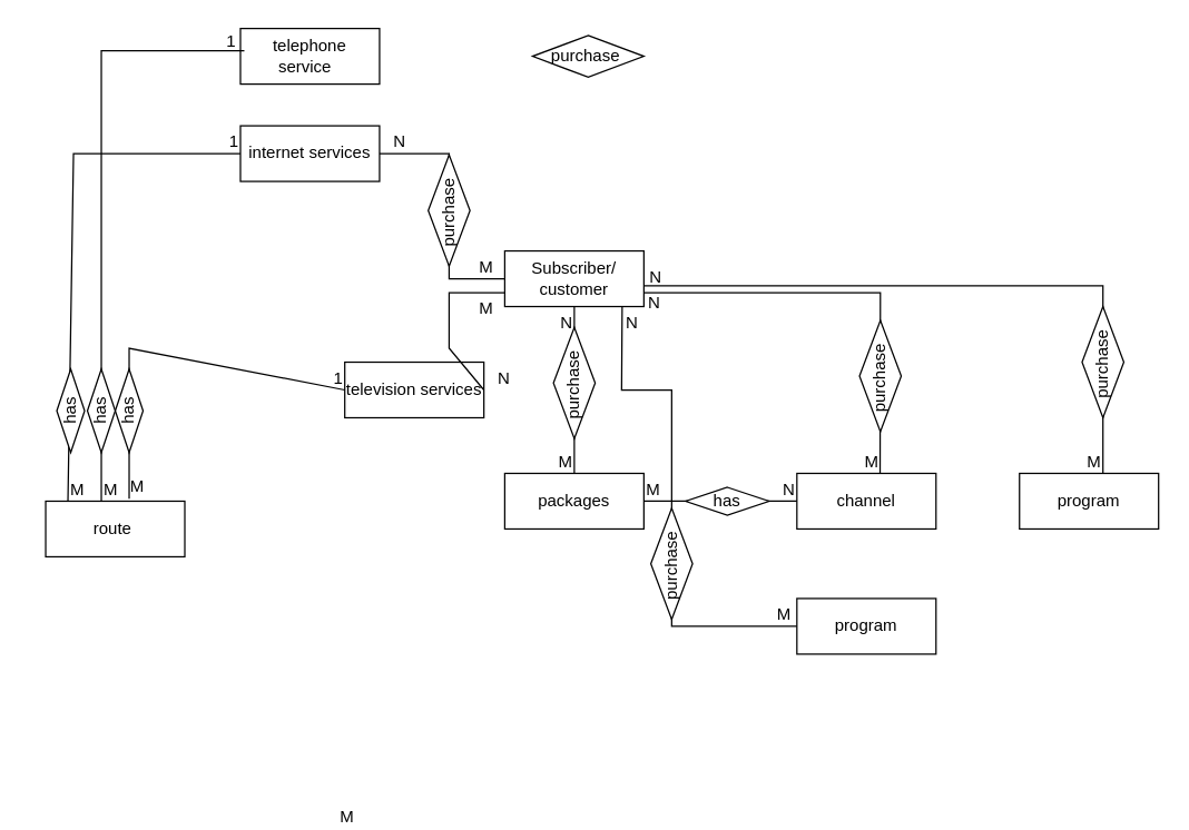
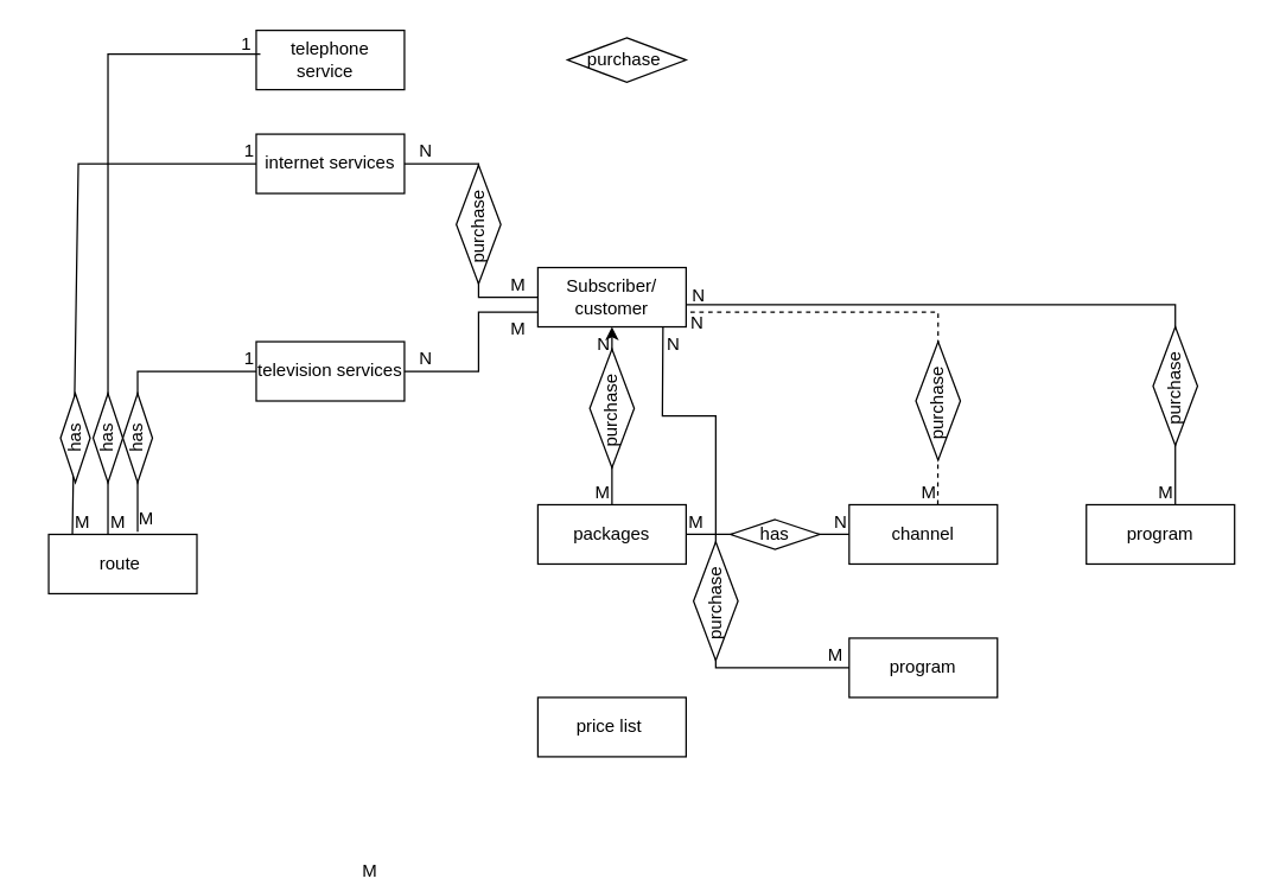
  <mxCell id="0" />
  <mxCell id="1" parent="0" />
  <mxCell id="2" value="Subscriber/&lt;br&gt;customer" style="whiteSpace=wrap;html=1;align=center;" vertex="1" parent="1"><mxGeometry x="362" y="180" width="100" height="40" as="geometry" /></mxCell>
  <mxCell id="3" value="telephone service&amp;nbsp;&lt;span style=&quot;white-space: pre;&quot;&gt; &lt;/span&gt;" style="whiteSpace=wrap;html=1;align=center;" vertex="1" parent="1"><mxGeometry x="172" y="20" width="100" height="40" as="geometry" /></mxCell>
  <mxCell id="4" value="channel" style="whiteSpace=wrap;html=1;align=center;" vertex="1" parent="1"><mxGeometry x="572" y="340" width="100" height="40" as="geometry" /></mxCell>
  <mxCell id="5" value="internet services" style="whiteSpace=wrap;html=1;align=center;" vertex="1" parent="1"><mxGeometry x="172" y="90" width="100" height="40" as="geometry" /></mxCell>
  <mxCell id="6" value="&lt;p class=&quot;MsoNormal&quot;&gt;packages&lt;/p&gt;" style="whiteSpace=wrap;html=1;align=center;" vertex="1" parent="1"><mxGeometry x="362" y="340" width="100" height="40" as="geometry" /></mxCell>
  <mxCell id="7" value="program" style="whiteSpace=wrap;html=1;align=center;" vertex="1" parent="1"><mxGeometry x="572" y="430" width="100" height="40" as="geometry" /></mxCell>
  <mxCell id="8" value="" style="endArrow=none;html=1;rounded=0;exitX=1;exitY=0.5;exitDx=0;exitDy=0;entryX=1;entryY=0.5;entryDx=0;entryDy=0;" edge="1" parent="1" target="5"><mxGeometry relative="1" as="geometry"><mxPoint x="362" y="200" as="sourcePoint" /><mxPoint x="462" y="110" as="targetPoint" /><Array as="points"><mxPoint x="322" y="200" /><mxPoint x="322" y="110" /></Array></mxGeometry></mxCell>
  <mxCell id="9" value="M" style="resizable=0;html=1;whiteSpace=wrap;align=left;verticalAlign=bottom;" connectable="0" vertex="1" parent="8"><mxGeometry x="-1" relative="1" as="geometry"><mxPoint x="-20" as="offset" /></mxGeometry></mxCell>
  <mxCell id="10" value="N" style="resizable=0;html=1;whiteSpace=wrap;align=right;verticalAlign=bottom;" connectable="0" vertex="1" parent="8"><mxGeometry x="1" relative="1" as="geometry"><mxPoint x="20" as="offset" /></mxGeometry></mxCell>
- <mxCell id="11" value="television&amp;nbsp;services" style="whiteSpace=wrap;html=1;align=center;" vertex="1" parent="1"><mxGeometry x="247" y="260" width="100" height="40" as="geometry" /></mxCell>
+ <mxCell id="11" value="television&amp;nbsp;services" style="whiteSpace=wrap;html=1;align=center;" vertex="1" parent="1"><mxGeometry x="172" y="230" width="100" height="40" as="geometry" /></mxCell>
  <mxCell id="12" value="" style="endArrow=none;html=1;rounded=0;entryX=1;entryY=0.5;entryDx=0;entryDy=0;exitX=0;exitY=0.75;exitDx=0;exitDy=0;" edge="1" parent="1" source="2" target="11"><mxGeometry relative="1" as="geometry"><mxPoint x="352" y="210" as="sourcePoint" /><mxPoint x="282" y="120" as="targetPoint" /><Array as="points"><mxPoint x="322" y="210" /><mxPoint x="322" y="250" /></Array></mxGeometry></mxCell>
  <mxCell id="13" value="M" style="resizable=0;html=1;whiteSpace=wrap;align=left;verticalAlign=bottom;" connectable="0" vertex="1" parent="12"><mxGeometry x="-1" relative="1" as="geometry"><mxPoint x="-20" y="20" as="offset" /></mxGeometry></mxCell>
  <mxCell id="14" value="N" style="resizable=0;html=1;whiteSpace=wrap;align=right;verticalAlign=bottom;" connectable="0" vertex="1" parent="12"><mxGeometry x="1" relative="1" as="geometry"><mxPoint x="20" as="offset" /></mxGeometry></mxCell>
  <mxCell id="15" value="" style="endArrow=none;html=1;rounded=0;exitX=1;exitY=0.5;exitDx=0;exitDy=0;entryX=0;entryY=0.5;entryDx=0;entryDy=0;" edge="1" parent="1" source="6" target="4"><mxGeometry relative="1" as="geometry"><mxPoint x="442" y="260" as="sourcePoint" /><mxPoint x="602" y="260" as="targetPoint" /></mxGeometry></mxCell>
  <mxCell id="16" value="M" style="resizable=0;html=1;whiteSpace=wrap;align=left;verticalAlign=bottom;" connectable="0" vertex="1" parent="15"><mxGeometry x="-1" relative="1" as="geometry" /></mxCell>
  <mxCell id="17" value="N" style="resizable=0;html=1;whiteSpace=wrap;align=right;verticalAlign=bottom;" connectable="0" vertex="1" parent="15"><mxGeometry x="1" relative="1" as="geometry" /></mxCell>
  <mxCell id="18" value="has" style="shape=rhombus;perimeter=rhombusPerimeter;whiteSpace=wrap;html=1;align=center;" vertex="1" parent="1"><mxGeometry x="492" y="350" width="60" height="20" as="geometry" /></mxCell>
- <mxCell id="19" value="" style="endArrow=none;html=1;rounded=0;exitX=0.5;exitY=0;exitDx=0;exitDy=0;entryX=0.5;entryY=1;entryDx=0;entryDy=0;" edge="1" parent="1" source="6" target="2"><mxGeometry relative="1" as="geometry"><mxPoint x="342" y="260" as="sourcePoint" /><mxPoint x="502" y="260" as="targetPoint" /></mxGeometry></mxCell>
+ <mxCell id="19" value="" style="endArrow=classic;html=1;rounded=0;exitX=0.5;exitY=0;exitDx=0;exitDy=0;entryX=0.5;entryY=1;entryDx=0;entryDy=0;" edge="1" parent="1" source="6" target="2"><mxGeometry relative="1" as="geometry"><mxPoint x="342" y="260" as="sourcePoint" /><mxPoint x="502" y="260" as="targetPoint" /></mxGeometry></mxCell>
  <mxCell id="20" value="M" style="resizable=0;html=1;whiteSpace=wrap;align=left;verticalAlign=bottom;" connectable="0" vertex="1" parent="19"><mxGeometry x="-1" relative="1" as="geometry"><mxPoint x="-13" as="offset" /></mxGeometry></mxCell>
  <mxCell id="21" value="N" style="resizable=0;html=1;whiteSpace=wrap;align=right;verticalAlign=bottom;" connectable="0" vertex="1" parent="19"><mxGeometry x="1" relative="1" as="geometry"><mxPoint y="20" as="offset" /></mxGeometry></mxCell>
  <mxCell id="22" value="purchase&amp;nbsp;" style="shape=rhombus;perimeter=rhombusPerimeter;whiteSpace=wrap;html=1;align=center;rotation=-90;" vertex="1" parent="1"><mxGeometry x="372" y="260" width="80" height="30" as="geometry" /></mxCell>
- <mxCell id="23" value="" style="endArrow=none;html=1;rounded=0;exitX=0.598;exitY=-0.003;exitDx=0;exitDy=0;entryX=1;entryY=0.75;entryDx=0;entryDy=0;exitPerimeter=0;" edge="1" parent="1" source="4" target="2"><mxGeometry relative="1" as="geometry"><mxPoint x="632" y="335" as="sourcePoint" /><mxPoint x="632" y="215" as="targetPoint" /><Array as="points"><mxPoint x="632" y="210" /></Array></mxGeometry></mxCell>
+ <mxCell id="23" value="" style="endArrow=none;html=1;rounded=0;exitX=0.598;exitY=-0.003;exitDx=0;exitDy=0;entryX=1;entryY=0.75;entryDx=0;entryDy=0;exitPerimeter=0;dashed=1;" edge="1" parent="1" source="4" target="2"><mxGeometry relative="1" as="geometry"><mxPoint x="632" y="335" as="sourcePoint" /><mxPoint x="632" y="215" as="targetPoint" /><Array as="points"><mxPoint x="632" y="210" /></Array></mxGeometry></mxCell>
  <mxCell id="24" value="M" style="resizable=0;html=1;whiteSpace=wrap;align=left;verticalAlign=bottom;" connectable="0" vertex="1" parent="23"><mxGeometry x="-1" relative="1" as="geometry"><mxPoint x="-13" as="offset" /></mxGeometry></mxCell>
  <mxCell id="25" value="N" style="resizable=0;html=1;whiteSpace=wrap;align=right;verticalAlign=bottom;" connectable="0" vertex="1" parent="23"><mxGeometry x="1" relative="1" as="geometry"><mxPoint x="-3" y="30" as="offset" /></mxGeometry></mxCell>
  <mxCell id="26" value="M" style="resizable=0;html=1;whiteSpace=wrap;align=right;verticalAlign=bottom;" connectable="0" vertex="1" parent="23"><mxGeometry x="1" relative="1" as="geometry"><mxPoint x="107" y="240" as="offset" /></mxGeometry></mxCell>
  <mxCell id="27" value="purchase&amp;nbsp;" style="shape=rhombus;perimeter=rhombusPerimeter;whiteSpace=wrap;html=1;align=center;rotation=-90;" vertex="1" parent="1"><mxGeometry x="592" y="255" width="80" height="30" as="geometry" /></mxCell>
  <mxCell id="28" value="program" style="whiteSpace=wrap;html=1;align=center;" vertex="1" parent="1"><mxGeometry x="732" y="340" width="100" height="40" as="geometry" /></mxCell>
  <mxCell id="29" value="" style="endArrow=none;html=1;rounded=0;entryX=1;entryY=0.75;entryDx=0;entryDy=0;" edge="1" parent="1"><mxGeometry relative="1" as="geometry"><mxPoint x="792" y="340" as="sourcePoint" /><mxPoint x="462" y="205" as="targetPoint" /><Array as="points"><mxPoint x="792" y="205" /></Array></mxGeometry></mxCell>
  <mxCell id="30" value="M" style="resizable=0;html=1;whiteSpace=wrap;align=left;verticalAlign=bottom;" connectable="0" vertex="1" parent="29"><mxGeometry x="-1" relative="1" as="geometry"><mxPoint x="-13" as="offset" /></mxGeometry></mxCell>
  <mxCell id="31" value="N" style="resizable=0;html=1;whiteSpace=wrap;align=right;verticalAlign=bottom;" connectable="0" vertex="1" parent="29"><mxGeometry x="1" relative="1" as="geometry"><mxPoint x="14" y="2" as="offset" /></mxGeometry></mxCell>
  <mxCell id="32" value="purchase&amp;nbsp;" style="shape=rhombus;perimeter=rhombusPerimeter;whiteSpace=wrap;html=1;align=center;rotation=-90;" vertex="1" parent="1"><mxGeometry x="752" y="245" width="80" height="30" as="geometry" /></mxCell>
  <mxCell id="33" value="" style="endArrow=none;html=1;rounded=0;exitX=0;exitY=0.5;exitDx=0;exitDy=0;entryX=0.844;entryY=0.994;entryDx=0;entryDy=0;entryPerimeter=0;" edge="1" parent="1" source="7" target="2"><mxGeometry relative="1" as="geometry"><mxPoint x="803" y="352" as="sourcePoint" /><mxPoint x="442" y="280" as="targetPoint" /><Array as="points"><mxPoint x="482" y="450" /><mxPoint x="482" y="280" /><mxPoint x="446" y="280" /></Array></mxGeometry></mxCell>
  <mxCell id="34" value="M" style="resizable=0;html=1;whiteSpace=wrap;align=left;verticalAlign=bottom;" connectable="0" vertex="1" parent="33"><mxGeometry x="-1" relative="1" as="geometry"><mxPoint x="-330" y="145" as="offset" /></mxGeometry></mxCell>
  <mxCell id="35" value="N" style="resizable=0;html=1;whiteSpace=wrap;align=right;verticalAlign=bottom;" connectable="0" vertex="1" parent="33"><mxGeometry x="1" relative="1" as="geometry"><mxPoint x="29" y="6" as="offset" /></mxGeometry></mxCell>
  <mxCell id="36" value="purchase&amp;nbsp;" style="shape=rhombus;perimeter=rhombusPerimeter;whiteSpace=wrap;html=1;align=center;rotation=-90;" vertex="1" parent="1"><mxGeometry x="442" y="390" width="80" height="30" as="geometry" /></mxCell>
  <mxCell id="37" value="route&amp;nbsp;" style="whiteSpace=wrap;html=1;align=center;" vertex="1" parent="1"><mxGeometry x="32" y="360" width="100" height="40" as="geometry" /></mxCell>
  <mxCell id="38" value="" style="endArrow=none;html=1;rounded=0;exitX=0.6;exitY=-0.045;exitDx=0;exitDy=0;exitPerimeter=0;entryX=0;entryY=0.5;entryDx=0;entryDy=0;" edge="1" parent="1" source="37" target="11"><mxGeometry relative="1" as="geometry"><mxPoint x="32" y="309.66" as="sourcePoint" /><mxPoint x="192" y="309.66" as="targetPoint" /><Array as="points"><mxPoint x="92" y="250" /></Array></mxGeometry></mxCell>
  <mxCell id="39" value="M" style="resizable=0;html=1;whiteSpace=wrap;align=left;verticalAlign=bottom;" connectable="0" vertex="1" parent="38"><mxGeometry x="-1" relative="1" as="geometry"><mxPoint x="-1" as="offset" /></mxGeometry></mxCell>
  <mxCell id="40" value="1" style="resizable=0;html=1;whiteSpace=wrap;align=right;verticalAlign=bottom;" connectable="0" vertex="1" parent="38"><mxGeometry x="1" relative="1" as="geometry" /></mxCell>
  <mxCell id="41" value="has" style="shape=rhombus;perimeter=rhombusPerimeter;whiteSpace=wrap;html=1;align=center;rotation=-90;" vertex="1" parent="1"><mxGeometry x="62" y="285" width="60" height="20" as="geometry" /></mxCell>
  <mxCell id="42" value="" style="endArrow=none;html=1;rounded=0;exitX=0.561;exitY=-0.003;exitDx=0;exitDy=0;exitPerimeter=0;entryX=0;entryY=0.5;entryDx=0;entryDy=0;" edge="1" parent="1" target="5"><mxGeometry relative="1" as="geometry"><mxPoint x="48" y="360" as="sourcePoint" /><mxPoint x="132" y="250" as="targetPoint" /><Array as="points"><mxPoint x="52" y="110" /></Array></mxGeometry></mxCell>
  <mxCell id="43" value="M" style="resizable=0;html=1;whiteSpace=wrap;align=left;verticalAlign=bottom;" connectable="0" vertex="1" parent="42"><mxGeometry x="-1" relative="1" as="geometry" /></mxCell>
  <mxCell id="44" value="1" style="resizable=0;html=1;whiteSpace=wrap;align=right;verticalAlign=bottom;" connectable="0" vertex="1" parent="42"><mxGeometry x="1" relative="1" as="geometry" /></mxCell>
  <mxCell id="45" value="has" style="shape=rhombus;perimeter=rhombusPerimeter;whiteSpace=wrap;html=1;align=center;rotation=-90;" vertex="1" parent="1"><mxGeometry x="20" y="285" width="60" height="20" as="geometry" /></mxCell>
  <mxCell id="46" value="" style="endArrow=none;html=1;rounded=0;exitX=0.561;exitY=-0.003;exitDx=0;exitDy=0;exitPerimeter=0;entryX=0.028;entryY=0.4;entryDx=0;entryDy=0;entryPerimeter=0;" edge="1" parent="1" target="3"><mxGeometry relative="1" as="geometry"><mxPoint x="72" y="360" as="sourcePoint" /><mxPoint x="196" y="110" as="targetPoint" /><Array as="points"><mxPoint x="72" y="36" /></Array></mxGeometry></mxCell>
  <mxCell id="47" value="M" style="resizable=0;html=1;whiteSpace=wrap;align=left;verticalAlign=bottom;" connectable="0" vertex="1" parent="46"><mxGeometry x="-1" relative="1" as="geometry" /></mxCell>
  <mxCell id="48" value="1" style="resizable=0;html=1;whiteSpace=wrap;align=right;verticalAlign=bottom;" connectable="0" vertex="1" parent="46"><mxGeometry x="1" relative="1" as="geometry"><mxPoint x="-5" y="2" as="offset" /></mxGeometry></mxCell>
  <mxCell id="49" value="has" style="shape=rhombus;perimeter=rhombusPerimeter;whiteSpace=wrap;html=1;align=center;rotation=-90;" vertex="1" parent="1"><mxGeometry x="42" y="285" width="60" height="20" as="geometry" /></mxCell>
+ <mxCell id="50" value="price list&amp;nbsp;" style="whiteSpace=wrap;html=1;align=center;" vertex="1" parent="1"><mxGeometry x="362" y="470" width="100" height="40" as="geometry" /></mxCell>
  <mxCell id="51" value="purchase&amp;nbsp;" style="shape=rhombus;perimeter=rhombusPerimeter;whiteSpace=wrap;html=1;align=center;rotation=0;" vertex="1" parent="1"><mxGeometry x="382" y="25" width="80" height="30" as="geometry" /></mxCell>
  <mxCell id="52" value="purchase&amp;nbsp;" style="shape=rhombus;perimeter=rhombusPerimeter;whiteSpace=wrap;html=1;align=center;rotation=-90;" vertex="1" parent="1"><mxGeometry x="282" y="136" width="80" height="30" as="geometry" /></mxCell>
